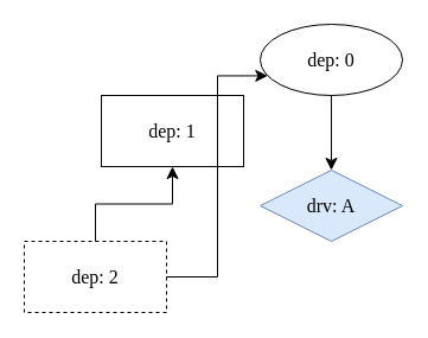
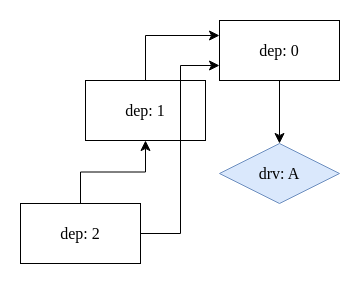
  <mxCell id="0" />
  <mxCell id="1" parent="0" />
  <mxCell id="2" value="&lt;font data-font-src=&quot;https://fonts.googleapis.com/css?family=Atkinson+Hyperlegible&quot; face=&quot;Atkinson Hyperlegible&quot;&gt;drv: A&lt;/font&gt;" style="rhombus;whiteSpace=wrap;html=1;fontSize=16;fillColor=#dae8fc;strokeColor=#6c8ebf;" vertex="1" parent="1"><mxGeometry x="219" y="143" width="120" height="60" as="geometry" /></mxCell>
- <mxCell id="3" value="&lt;font data-font-src=&quot;https://fonts.googleapis.com/css?family=Atkinson+Hyperlegible&quot; face=&quot;Atkinson Hyperlegible&quot;&gt;dep: 0&lt;/font&gt;" style="ellipse;whiteSpace=wrap;html=1;fontSize=16;" vertex="1" parent="1"><mxGeometry x="219" y="20" width="120" height="60" as="geometry" /></mxCell>
+ <mxCell id="3" value="&lt;font data-font-src=&quot;https://fonts.googleapis.com/css?family=Atkinson+Hyperlegible&quot; face=&quot;Atkinson Hyperlegible&quot;&gt;dep: 0&lt;/font&gt;" style="rounded=0;whiteSpace=wrap;html=1;fontSize=16;" vertex="1" parent="1"><mxGeometry x="219" y="20" width="120" height="60" as="geometry" /></mxCell>
  <mxCell id="4" value="" style="endArrow=classic;html=1;rounded=0;fontSize=12;startSize=8;endSize=8;exitX=0.5;exitY=1;exitDx=0;exitDy=0;entryX=0.5;entryY=0;entryDx=0;entryDy=0;edgeStyle=orthogonalEdgeStyle;" edge="1" parent="1" source="3" target="2"><mxGeometry width="50" height="50" relative="1" as="geometry"><mxPoint x="193" y="28" as="sourcePoint" /><mxPoint x="304" y="144" as="targetPoint" /></mxGeometry></mxCell>
  <mxCell id="5" value="&lt;font data-font-src=&quot;https://fonts.googleapis.com/css?family=Atkinson+Hyperlegible&quot; face=&quot;Atkinson Hyperlegible&quot;&gt;dep: 1&lt;/font&gt;" style="rounded=0;whiteSpace=wrap;html=1;fontSize=16;" vertex="1" parent="1"><mxGeometry x="85" y="80" width="120" height="60" as="geometry" /></mxCell>
+ <mxCell id="6" value="" style="endArrow=classic;html=1;rounded=0;fontSize=12;startSize=8;endSize=8;exitX=0.5;exitY=0;exitDx=0;exitDy=0;entryX=0;entryY=0.25;entryDx=0;entryDy=0;edgeStyle=orthogonalEdgeStyle;elbow=vertical;" edge="1" parent="1" source="5" target="3"><mxGeometry width="50" height="50" relative="1" as="geometry"><mxPoint x="71" y="54" as="sourcePoint" /><mxPoint x="121" y="4" as="targetPoint" /></mxGeometry></mxCell>
  <mxCell id="7" style="edgeStyle=none;curved=1;rounded=0;orthogonalLoop=1;jettySize=auto;html=1;exitX=0.75;exitY=0;exitDx=0;exitDy=0;fontSize=12;startSize=8;endSize=8;" edge="1" parent="1" source="2" target="2"><mxGeometry relative="1" as="geometry" /></mxCell>
- <mxCell id="8" value="&lt;div&gt;&lt;font data-font-src=&quot;https://fonts.googleapis.com/css?family=Atkinson+Hyperlegible&quot; face=&quot;Atkinson Hyperlegible&quot;&gt;dep: 2&lt;/font&gt;&lt;/div&gt;" style="rounded=0;whiteSpace=wrap;html=1;fontSize=16;dashed=1;" vertex="1" parent="1"><mxGeometry x="20" y="203" width="120" height="60" as="geometry" /></mxCell>
+ <mxCell id="8" value="&lt;div&gt;&lt;font data-font-src=&quot;https://fonts.googleapis.com/css?family=Atkinson+Hyperlegible&quot; face=&quot;Atkinson Hyperlegible&quot;&gt;dep: 2&lt;/font&gt;&lt;/div&gt;" style="rounded=0;whiteSpace=wrap;html=1;fontSize=16;" vertex="1" parent="1"><mxGeometry x="20" y="203" width="120" height="60" as="geometry" /></mxCell>
  <mxCell id="9" value="" style="endArrow=classic;html=1;rounded=0;fontSize=12;startSize=8;endSize=8;entryX=0.5;entryY=1;entryDx=0;entryDy=0;exitX=0.5;exitY=0;exitDx=0;exitDy=0;edgeStyle=orthogonalEdgeStyle;" edge="1" parent="1" source="8" target="5"><mxGeometry width="50" height="50" relative="1" as="geometry"><mxPoint x="85" y="210" as="sourcePoint" /><mxPoint x="135" y="160" as="targetPoint" /></mxGeometry></mxCell>
  <mxCell id="10" style="edgeStyle=none;curved=1;rounded=0;orthogonalLoop=1;jettySize=auto;html=1;entryX=0.5;entryY=0;entryDx=0;entryDy=0;fontSize=12;startSize=8;endSize=8;" edge="1" parent="1" source="8" target="8"><mxGeometry relative="1" as="geometry" /></mxCell>
  <mxCell id="11" value="" style="edgeStyle=elbowEdgeStyle;elbow=horizontal;endArrow=classic;html=1;curved=0;rounded=0;endSize=8;startSize=8;fontSize=12;exitX=1;exitY=0.5;exitDx=0;exitDy=0;entryX=0;entryY=0.75;entryDx=0;entryDy=0;" edge="1" parent="1" source="8" target="3"><mxGeometry width="50" height="50" relative="1" as="geometry"><mxPoint x="160" y="214" as="sourcePoint" /><mxPoint x="210" y="164" as="targetPoint" /></mxGeometry></mxCell>
